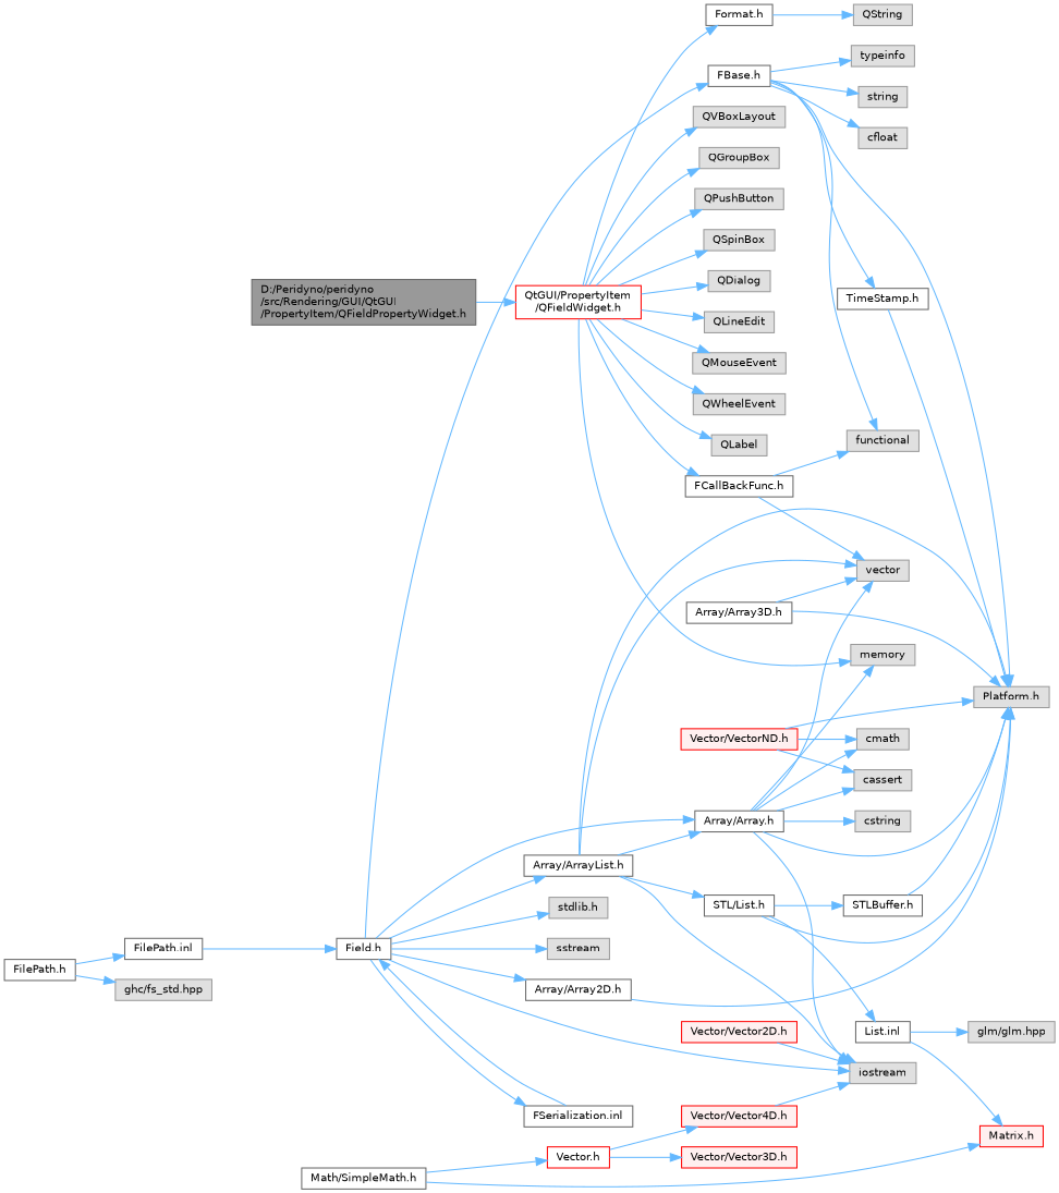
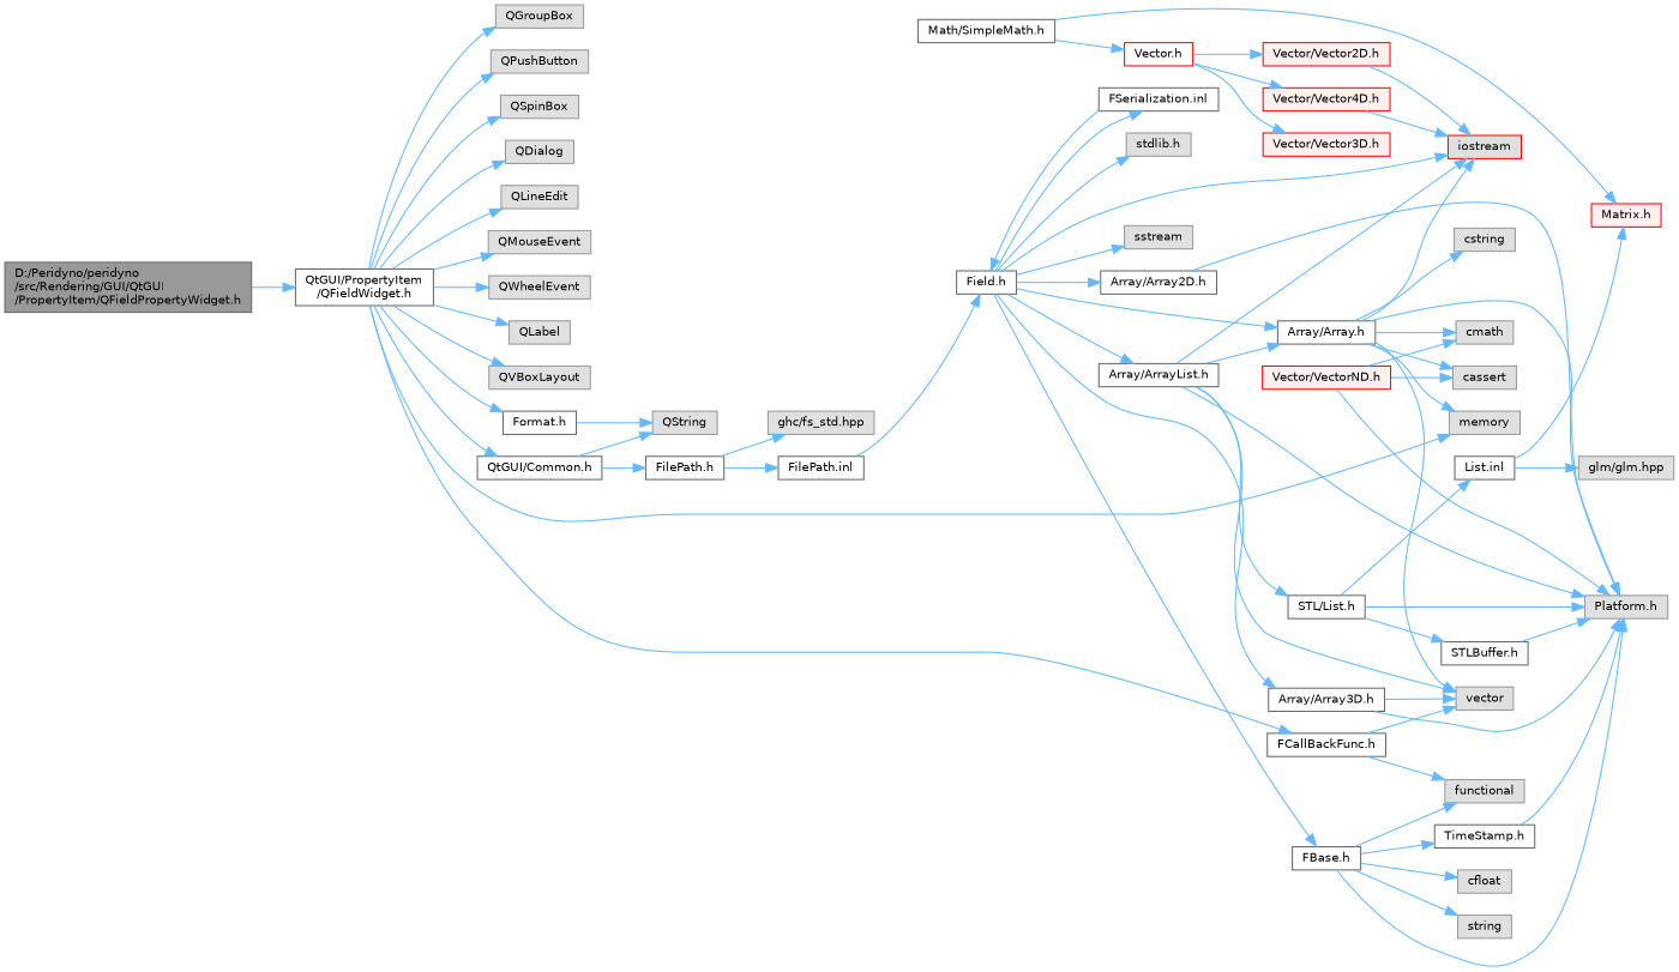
  digraph {
    rankdir=LR
    node [color=grey60 fillcolor="#E0E0E0" fontname=Helvetica fontsize=10 shape=box style=filled]
    edge [color=steelblue1 fontname=Helvetica fontsize=10 labelfontname=Helvetica labelfontsize=10 style=solid]
    n1 [color=gray40 fillcolor=grey60 fontcolor=black height=0.2 label="D:/Peridyno/peridyno\l/src/Rendering/GUI/QtGUI\l/PropertyItem/QFieldPropertyWidget.h" width=0.4]
-   n2 [color=red fillcolor=white height=0.2 label="QtGUI/PropertyItem\l/QFieldWidget.h" width=0.4]
+   n2 [color=grey40 fillcolor=white height=0.2 label="QtGUI/PropertyItem\l/QFieldWidget.h" width=0.4]
    n3 [height=0.2 label=QGroupBox width=0.4]
    n4 [height=0.2 label=QPushButton width=0.4]
    n5 [height=0.2 label=QSpinBox width=0.4]
    n6 [height=0.2 label=QDialog width=0.4]
    n7 [height=0.2 label=QLineEdit width=0.4]
    n8 [height=0.2 label=QMouseEvent width=0.4]
    n9 [height=0.2 label=QWheelEvent width=0.4]
    n10 [height=0.2 label=QLabel width=0.4]
    n11 [height=0.2 label=QVBoxLayout width=0.4]
    n12 [color=grey40 fillcolor=white height=0.2 label="Format.h" width=0.4]
    n13 [color=grey40 fillcolor=white height=0.2 label="FCallBackFunc.h" width=0.4]
+   n14 [color=grey40 fillcolor=white height=0.2 label="QtGUI/Common.h" width=0.4]
    n15 [height=0.2 label=memory width=0.4]
    n16 [height=0.2 label=QString width=0.4]
    n17 [height=0.2 label=vector width=0.4]
    n18 [height=0.2 label=functional width=0.4]
    n19 [color=grey40 fillcolor=white height=0.2 label="FilePath.h" width=0.4]
    n20 [height=0.2 label="ghc/fs_std.hpp" width=0.4]
    n21 [color=grey40 fillcolor=white height=0.2 label="FilePath.inl" width=0.4]
    n22 [color=grey40 fillcolor=white height=0.2 label="Field.h" width=0.4]
-   n23 [height=0.2 label=iostream width=0.4]
+   n23 [color=red height=0.2 label=iostream width=0.4]
    n24 [height=0.2 label="stdlib.h" width=0.4]
    n25 [height=0.2 label=sstream width=0.4]
    n26 [color=grey40 fillcolor=white height=0.2 label="FBase.h" width=0.4]
    n27 [color=grey40 fillcolor=white height=0.2 label="Array/Array.h" width=0.4]
    n28 [color=grey40 fillcolor=white height=0.2 label="Array/Array2D.h" width=0.4]
    n29 [color=grey40 fillcolor=white height=0.2 label="Array/Array3D.h" width=0.4]
    n30 [color=grey40 fillcolor=white height=0.2 label="Array/ArrayList.h" width=0.4]
    n31 [color=grey40 fillcolor=white height=0.2 label="FSerialization.inl" width=0.4]
    n32 [height=0.2 label="Platform.h" width=0.4]
    n33 [color=grey40 fillcolor=white height=0.2 label="TimeStamp.h" width=0.4]
-   n34 [height=0.2 label=typeinfo width=0.4]
    n35 [height=0.2 label=string width=0.4]
    n36 [height=0.2 label=cfloat width=0.4]
    n37 [height=0.2 label=cassert width=0.4]
    n38 [height=0.2 label=cstring width=0.4]
    n39 [height=0.2 label=cmath width=0.4]
    n40 [color=grey40 fillcolor=white height=0.2 label="STL/List.h" width=0.4]
    n41 [color=grey40 fillcolor=white height=0.2 label="STLBuffer.h" width=0.4]
    n42 [color=grey40 fillcolor=white height=0.2 label="List.inl" width=0.4]
    n43 [height=0.2 label="glm/glm.hpp" width=0.4]
    n44 [color=red fillcolor="#FFF0F0" height=0.2 label="Matrix.h" width=0.4]
    n45 [color=grey40 fillcolor=white height=0.2 label="Math/SimpleMath.h" width=0.4]
    n46 [color=red fillcolor=white height=0.2 label="Vector.h" width=0.4]
    n47 [color=red fillcolor="#FFF0F0" height=0.2 label="Vector/Vector2D.h" width=0.4]
    n48 [color=red fillcolor="#FFF0F0" height=0.2 label="Vector/Vector3D.h" width=0.4]
    n49 [color=red fillcolor="#FFF0F0" height=0.2 label="Vector/Vector4D.h" width=0.4]
    n50 [color=red fillcolor="#FFF0F0" height=0.2 label="Vector/VectorND.h" width=0.4]
    n1 -> n2
    n2 -> n3
    n2 -> n4
    n2 -> n5
    n2 -> n6
    n2 -> n7
    n2 -> n8
    n2 -> n9
    n2 -> n10
    n2 -> n11
    n2 -> n12
    n2 -> n13
+   n2 -> n14
    n2 -> n15
    n12 -> n16
    n13 -> n17
    n13 -> n18
+   n14 -> n16
+   n14 -> n19
    n19 -> n20
    n19 -> n21
    n21 -> n22
    n22 -> n23
    n22 -> n24
    n22 -> n25
    n22 -> n26
    n22 -> n27
    n22 -> n28
+   n22 -> n29
    n22 -> n30
    n22 -> n31
    n26 -> n18
    n26 -> n32
    n26 -> n33
-   n26 -> n34
    n26 -> n35
    n26 -> n36
    n27 -> n15
    n27 -> n17
    n27 -> n23
    n27 -> n32
    n27 -> n37
    n27 -> n38
    n27 -> n39
    n28 -> n32
    n29 -> n17
    n29 -> n32
    n30 -> n17
    n30 -> n23
    n30 -> n27
    n30 -> n32
    n30 -> n40
    n31 -> n22
    n33 -> n32
    n40 -> n32
    n40 -> n41
    n40 -> n42
    n41 -> n32
    n42 -> n43
    n42 -> n44
    n45 -> n44
    n45 -> n46
+   n46 -> n47
    n46 -> n48
    n46 -> n49
    n47 -> n23
    n49 -> n23
    n50 -> n32
    n50 -> n37
    n50 -> n39
  }
